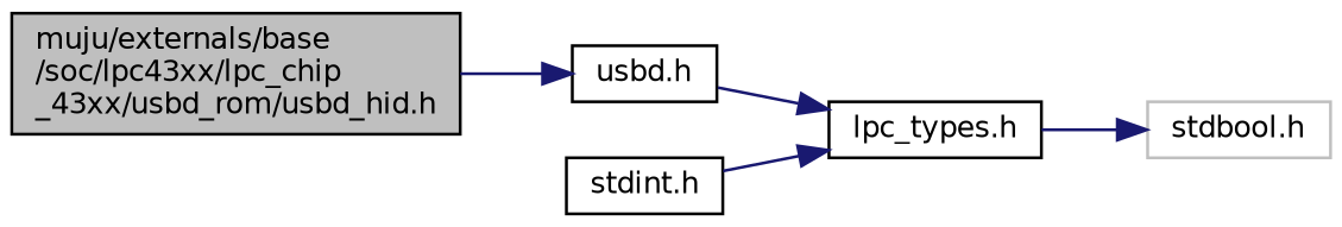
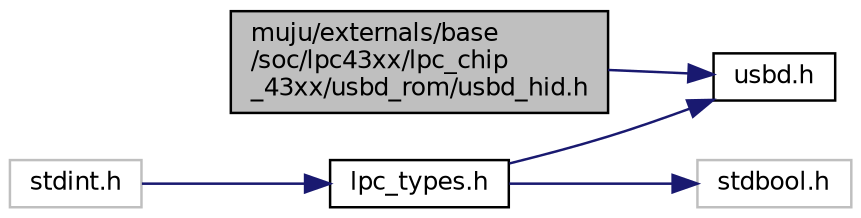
  digraph {
    rankdir=LR
    node [color=black fillcolor=white fontname=Helvetica fontsize=10 shape=record style=filled]
    edge [color=midnightblue fontname=Helvetica fontsize=10 labelfontname=Helvetica labelfontsize=10 style=solid]
    n1 [fillcolor=grey75 fontcolor=black height=0.2 label="muju/externals/base\l/soc/lpc43xx/lpc_chip\l_43xx/usbd_rom/usbd_hid.h" width=0.4]
    n2 [height=0.2 label="usbd.h" width=0.4]
    n3 [height=0.2 label="lpc_types.h" width=0.4]
    n4 [color=grey75 height=0.2 label="stdbool.h" width=0.4]
-   n5 [height=0.2 label="stdint.h" width=0.4]
+   n5 [color=grey75 height=0.2 label="stdint.h" width=0.4]
    n1 -> n2
-   n2 -> n3
+   n3 -> n2
    n3 -> n4
    n5 -> n3
  }
